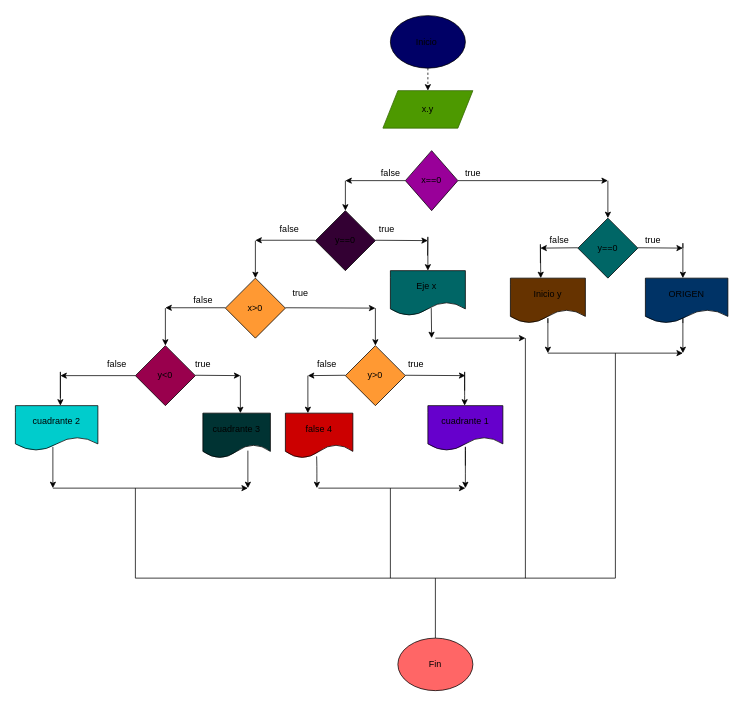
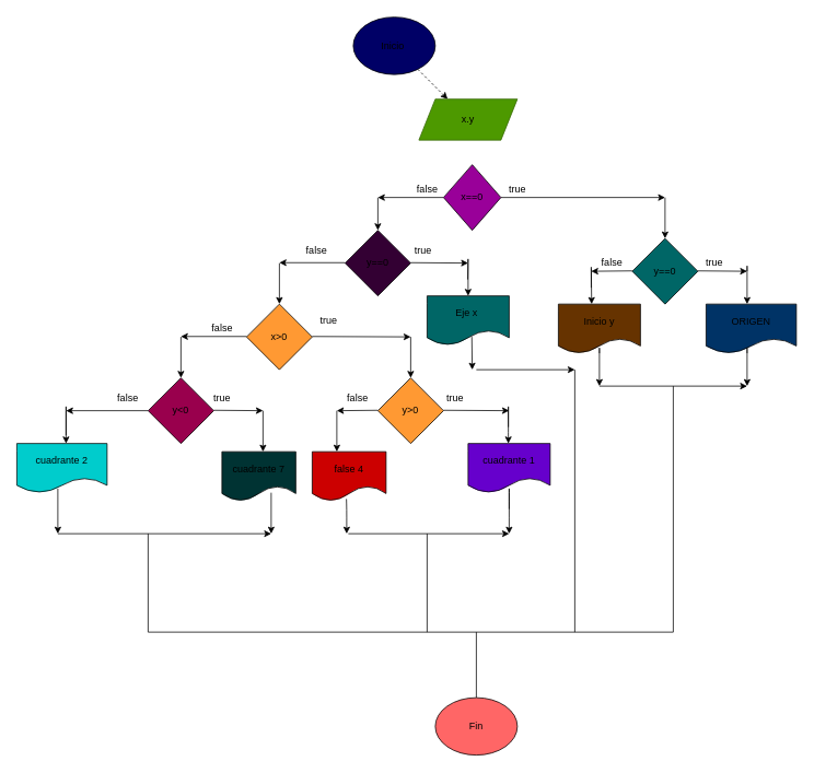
  <mxCell id="0" />
  <mxCell id="1" parent="0" />
  <mxCell id="2" value="" style="edgeStyle=none;html=1;dashed=1;" parent="1" source="3" target="4" edge="1"><mxGeometry relative="1" as="geometry" /></mxCell>
- <mxCell id="3" value="Inicio&amp;nbsp;" style="ellipse;whiteSpace=wrap;html=1;fillColor=#000066;" parent="1" vertex="1"><mxGeometry x="520" y="20" width="100" height="70" as="geometry" /></mxCell>
+ <mxCell id="3" value="Inicio&amp;nbsp;" style="ellipse;whiteSpace=wrap;html=1;fillColor=#000066;" parent="1" vertex="1"><mxGeometry x="430" y="20" width="100" height="70" as="geometry" /></mxCell>
  <mxCell id="4" value="x.y" style="shape=parallelogram;perimeter=parallelogramPerimeter;whiteSpace=wrap;html=1;fixedSize=1;strokeColor=#336600;fillColor=#4D9900;" parent="1" vertex="1"><mxGeometry x="510" y="120" width="120" height="50" as="geometry" /></mxCell>
  <mxCell id="5" value="" style="edgeStyle=none;html=1;" parent="1" source="7" edge="1"><mxGeometry relative="1" as="geometry"><mxPoint x="810" y="240" as="targetPoint" /></mxGeometry></mxCell>
  <mxCell id="6" value="" style="edgeStyle=none;html=1;" parent="1" source="7" edge="1"><mxGeometry relative="1" as="geometry"><mxPoint x="460" y="240" as="targetPoint" /></mxGeometry></mxCell>
  <mxCell id="7" value="x==0" style="rhombus;whiteSpace=wrap;html=1;fillColor=#990099;" parent="1" vertex="1"><mxGeometry x="540" y="200" width="70" height="80" as="geometry" /></mxCell>
  <mxCell id="8" value="" style="edgeStyle=none;html=1;" parent="1" edge="1"><mxGeometry relative="1" as="geometry"><mxPoint x="460" y="240" as="sourcePoint" /><mxPoint x="460" y="280" as="targetPoint" /></mxGeometry></mxCell>
  <mxCell id="9" style="edgeStyle=none;html=1;" parent="1" edge="1"><mxGeometry relative="1" as="geometry"><mxPoint x="430" y="330" as="targetPoint" /><mxPoint x="437" y="328" as="sourcePoint" /></mxGeometry></mxCell>
  <mxCell id="10" value="y==0" style="rhombus;whiteSpace=wrap;html=1;fillColor=#330033;" parent="1" vertex="1"><mxGeometry x="420" y="280" width="80" height="80" as="geometry" /></mxCell>
  <mxCell id="11" value="" style="edgeStyle=none;html=1;" parent="1" edge="1"><mxGeometry relative="1" as="geometry"><mxPoint x="420" y="319.5" as="sourcePoint" /><mxPoint x="340" y="319.5" as="targetPoint" /></mxGeometry></mxCell>
  <mxCell id="12" value="" style="edgeStyle=none;html=1;" parent="1" edge="1"><mxGeometry relative="1" as="geometry"><mxPoint x="340" y="320" as="sourcePoint" /><mxPoint x="340" y="370" as="targetPoint" /></mxGeometry></mxCell>
  <mxCell id="13" value="x&amp;gt;0" style="rhombus;whiteSpace=wrap;html=1;fillColor=#FF9933;" parent="1" vertex="1"><mxGeometry x="300" y="370" width="80" height="80" as="geometry" /></mxCell>
  <mxCell id="14" value="" style="edgeStyle=none;html=1;" parent="1" edge="1"><mxGeometry relative="1" as="geometry"><mxPoint x="500" y="319.5" as="sourcePoint" /><mxPoint x="570" y="320" as="targetPoint" /></mxGeometry></mxCell>
  <mxCell id="15" value="" style="edgeStyle=none;html=1;" parent="1" edge="1"><mxGeometry relative="1" as="geometry"><mxPoint x="569.5" y="340" as="sourcePoint" /><mxPoint x="570" y="360" as="targetPoint" /><Array as="points"><mxPoint x="570" y="310" /></Array></mxGeometry></mxCell>
  <mxCell id="16" value="Eje x&amp;nbsp;" style="shape=document;whiteSpace=wrap;html=1;boundedLbl=1;fillColor=#006666;" parent="1" vertex="1"><mxGeometry x="520" y="360" width="100" height="60" as="geometry" /></mxCell>
  <mxCell id="17" value="" style="edgeStyle=none;html=1;" parent="1" edge="1"><mxGeometry relative="1" as="geometry"><mxPoint x="300" y="409.5" as="sourcePoint" /><mxPoint x="220" y="409.5" as="targetPoint" /></mxGeometry></mxCell>
  <mxCell id="18" value="" style="edgeStyle=none;html=1;" parent="1" edge="1"><mxGeometry relative="1" as="geometry"><mxPoint x="220" y="410" as="sourcePoint" /><mxPoint x="220" y="460" as="targetPoint" /></mxGeometry></mxCell>
  <mxCell id="19" value="y&amp;lt;0" style="rhombus;whiteSpace=wrap;html=1;fillColor=#99004D;" parent="1" vertex="1"><mxGeometry x="180" y="460" width="80" height="80" as="geometry" /></mxCell>
  <mxCell id="20" value="" style="edgeStyle=none;html=1;exitX=0;exitY=0.5;exitDx=0;exitDy=0;" parent="1" source="19" edge="1"><mxGeometry relative="1" as="geometry"><mxPoint x="160" y="500" as="sourcePoint" /><mxPoint x="80" y="500" as="targetPoint" /></mxGeometry></mxCell>
  <mxCell id="21" value="" style="edgeStyle=none;html=1;" parent="1" edge="1"><mxGeometry relative="1" as="geometry"><mxPoint x="80" y="530" as="sourcePoint" /><mxPoint x="80" y="540" as="targetPoint" /><Array as="points"><mxPoint x="80" y="490" /></Array></mxGeometry></mxCell>
  <mxCell id="22" value="" style="edgeStyle=none;html=1;" parent="1" edge="1"><mxGeometry relative="1" as="geometry"><mxPoint x="380" y="409.5" as="sourcePoint" /><mxPoint x="500" y="410" as="targetPoint" /></mxGeometry></mxCell>
  <mxCell id="23" value="cuadrante 2" style="shape=document;whiteSpace=wrap;html=1;boundedLbl=1;fillColor=#00CCCC;" parent="1" vertex="1"><mxGeometry x="20" y="540" width="110" height="60" as="geometry" /></mxCell>
  <mxCell id="24" value="" style="edgeStyle=none;html=1;" parent="1" edge="1"><mxGeometry relative="1" as="geometry"><mxPoint x="260" y="499.5" as="sourcePoint" /><mxPoint x="320" y="500" as="targetPoint" /></mxGeometry></mxCell>
  <mxCell id="25" value="" style="edgeStyle=none;html=1;" parent="1" edge="1"><mxGeometry relative="1" as="geometry"><mxPoint x="320" y="500" as="sourcePoint" /><mxPoint x="320" y="550" as="targetPoint" /></mxGeometry></mxCell>
- <mxCell id="26" value="cuadrante 3" style="shape=document;whiteSpace=wrap;html=1;boundedLbl=1;fillColor=#003333;" parent="1" vertex="1"><mxGeometry x="270" y="550" width="90" height="60" as="geometry" /></mxCell>
+ <mxCell id="26" value="cuadrante 7" style="shape=document;whiteSpace=wrap;html=1;boundedLbl=1;fillColor=#003333;" parent="1" vertex="1"><mxGeometry x="270" y="550" width="90" height="60" as="geometry" /></mxCell>
  <mxCell id="27" value="" style="edgeStyle=none;html=1;" parent="1" edge="1"><mxGeometry relative="1" as="geometry"><mxPoint x="70" y="595" as="sourcePoint" /><mxPoint x="70" y="650" as="targetPoint" /></mxGeometry></mxCell>
  <mxCell id="28" value="" style="edgeStyle=none;html=1;" parent="1" edge="1"><mxGeometry relative="1" as="geometry"><mxPoint x="330" y="600" as="sourcePoint" /><mxPoint x="330" y="650" as="targetPoint" /></mxGeometry></mxCell>
  <mxCell id="29" value="" style="edgeStyle=none;html=1;" parent="1" edge="1"><mxGeometry relative="1" as="geometry"><mxPoint x="70" y="650" as="sourcePoint" /><mxPoint x="330" y="650" as="targetPoint" /></mxGeometry></mxCell>
  <mxCell id="30" value="" style="edgeStyle=none;html=1;" parent="1" edge="1"><mxGeometry relative="1" as="geometry"><mxPoint x="500" y="410" as="sourcePoint" /><mxPoint x="500" y="460" as="targetPoint" /></mxGeometry></mxCell>
  <mxCell id="31" value="y&amp;gt;0" style="rhombus;whiteSpace=wrap;html=1;fillColor=#FF9933;" parent="1" vertex="1"><mxGeometry x="460" y="460" width="80" height="80" as="geometry" /></mxCell>
  <mxCell id="32" value="" style="edgeStyle=none;html=1;" parent="1" edge="1"><mxGeometry relative="1" as="geometry"><mxPoint x="460" y="499.5" as="sourcePoint" /><mxPoint x="410" y="500" as="targetPoint" /></mxGeometry></mxCell>
  <mxCell id="33" value="" style="edgeStyle=none;html=1;" parent="1" edge="1"><mxGeometry relative="1" as="geometry"><mxPoint x="410" y="500" as="sourcePoint" /><mxPoint x="410" y="550" as="targetPoint" /></mxGeometry></mxCell>
  <mxCell id="34" value="false 4" style="shape=document;whiteSpace=wrap;html=1;boundedLbl=1;fillColor=#CC0000;" parent="1" vertex="1"><mxGeometry x="380" y="550" width="90" height="60" as="geometry" /></mxCell>
  <mxCell id="35" value="" style="edgeStyle=none;html=1;" parent="1" edge="1"><mxGeometry relative="1" as="geometry"><mxPoint x="540" y="499.5" as="sourcePoint" /><mxPoint x="620" y="500" as="targetPoint" /></mxGeometry></mxCell>
  <mxCell id="36" value="" style="edgeStyle=none;html=1;" parent="1" edge="1"><mxGeometry relative="1" as="geometry"><mxPoint x="619" y="520" as="sourcePoint" /><mxPoint x="619" y="540" as="targetPoint" /><Array as="points"><mxPoint x="619" y="490" /><mxPoint x="619" y="520" /></Array></mxGeometry></mxCell>
  <mxCell id="37" value="cuadrante 1" style="shape=document;whiteSpace=wrap;html=1;boundedLbl=1;fillColor=#6600CC;" parent="1" vertex="1"><mxGeometry x="570" y="540" width="100" height="60" as="geometry" /></mxCell>
  <mxCell id="38" value="" style="edgeStyle=none;html=1;exitX=0.463;exitY=0.961;exitDx=0;exitDy=0;exitPerimeter=0;" parent="1" source="34" edge="1"><mxGeometry relative="1" as="geometry"><mxPoint x="430" y="640" as="sourcePoint" /><mxPoint x="422" y="650" as="targetPoint" /><Array as="points"><mxPoint x="422" y="620" /></Array></mxGeometry></mxCell>
  <mxCell id="39" value="" style="edgeStyle=none;html=1;" parent="1" edge="1"><mxGeometry relative="1" as="geometry"><mxPoint x="620" y="620" as="sourcePoint" /><mxPoint x="620" y="650" as="targetPoint" /><Array as="points"><mxPoint x="620" y="590" /><mxPoint x="620" y="620" /></Array></mxGeometry></mxCell>
  <mxCell id="40" value="" style="edgeStyle=none;html=1;" parent="1" edge="1"><mxGeometry relative="1" as="geometry"><mxPoint x="424" y="650" as="sourcePoint" /><mxPoint x="620" y="650" as="targetPoint" /></mxGeometry></mxCell>
  <mxCell id="41" value="" style="edgeStyle=none;html=1;" parent="1" edge="1"><mxGeometry relative="1" as="geometry"><mxPoint x="574.5" y="410" as="sourcePoint" /><mxPoint x="575" y="450" as="targetPoint" /></mxGeometry></mxCell>
  <mxCell id="42" value="" style="edgeStyle=none;html=1;" parent="1" edge="1"><mxGeometry relative="1" as="geometry"><mxPoint x="580" y="450" as="sourcePoint" /><mxPoint x="700" y="450" as="targetPoint" /></mxGeometry></mxCell>
  <mxCell id="43" value="" style="edgeStyle=none;html=1;" parent="1" edge="1"><mxGeometry relative="1" as="geometry"><mxPoint x="810" y="240" as="sourcePoint" /><mxPoint x="810" y="290" as="targetPoint" /></mxGeometry></mxCell>
  <mxCell id="44" value="y==0" style="rhombus;whiteSpace=wrap;html=1;fillColor=#006666;" parent="1" vertex="1"><mxGeometry x="770" y="290" width="80" height="80" as="geometry" /></mxCell>
  <mxCell id="45" value="" style="edgeStyle=none;html=1;" parent="1" edge="1"><mxGeometry relative="1" as="geometry"><mxPoint x="770" y="329.5" as="sourcePoint" /><mxPoint x="720" y="330" as="targetPoint" /><Array as="points"><mxPoint x="770" y="329.5" /></Array></mxGeometry></mxCell>
  <mxCell id="46" value="" style="edgeStyle=none;html=1;" parent="1" edge="1"><mxGeometry relative="1" as="geometry"><mxPoint x="720" y="350" as="sourcePoint" /><mxPoint x="720.5" y="370" as="targetPoint" /><Array as="points"><mxPoint x="720" y="320" /></Array></mxGeometry></mxCell>
  <mxCell id="47" value="" style="edgeStyle=none;html=1;" parent="1" edge="1"><mxGeometry relative="1" as="geometry"><mxPoint x="850" y="329.5" as="sourcePoint" /><mxPoint x="910" y="330" as="targetPoint" /></mxGeometry></mxCell>
  <mxCell id="48" value="" style="edgeStyle=none;html=1;" parent="1" edge="1"><mxGeometry relative="1" as="geometry"><mxPoint x="910" y="330" as="sourcePoint" /><mxPoint x="910" y="370" as="targetPoint" /><Array as="points"><mxPoint x="910" y="320" /></Array></mxGeometry></mxCell>
  <mxCell id="49" value="Inicio y" style="shape=document;whiteSpace=wrap;html=1;boundedLbl=1;fillColor=#663300;" parent="1" vertex="1"><mxGeometry x="680" y="370" width="100" height="60" as="geometry" /></mxCell>
  <mxCell id="50" value="ORIGEN" style="shape=document;whiteSpace=wrap;html=1;boundedLbl=1;fillColor=#003366;" parent="1" vertex="1"><mxGeometry x="860" y="370" width="110" height="60" as="geometry" /></mxCell>
  <mxCell id="51" value="" style="edgeStyle=none;html=1;" parent="1" edge="1"><mxGeometry relative="1" as="geometry"><mxPoint x="730" y="430" as="sourcePoint" /><mxPoint x="730" y="470" as="targetPoint" /><Array as="points"><mxPoint x="730" y="420" /></Array></mxGeometry></mxCell>
  <mxCell id="52" value="" style="edgeStyle=none;html=1;" parent="1" edge="1"><mxGeometry relative="1" as="geometry"><mxPoint x="910" y="430" as="sourcePoint" /><mxPoint x="910" y="470" as="targetPoint" /><Array as="points"><mxPoint x="910" y="420" /></Array></mxGeometry></mxCell>
  <mxCell id="53" value="" style="edgeStyle=none;html=1;" parent="1" edge="1"><mxGeometry relative="1" as="geometry"><mxPoint x="730" y="470" as="sourcePoint" /><mxPoint x="910" y="470" as="targetPoint" /></mxGeometry></mxCell>
  <mxCell id="54" value="" style="endArrow=none;html=1;" parent="1" edge="1"><mxGeometry width="50" height="50" relative="1" as="geometry"><mxPoint x="180" y="770" as="sourcePoint" /><mxPoint x="180" y="650" as="targetPoint" /></mxGeometry></mxCell>
  <mxCell id="55" value="" style="endArrow=none;html=1;" parent="1" edge="1"><mxGeometry width="50" height="50" relative="1" as="geometry"><mxPoint x="820" y="770" as="sourcePoint" /><mxPoint x="820" y="470" as="targetPoint" /></mxGeometry></mxCell>
  <mxCell id="56" value="" style="endArrow=none;html=1;" parent="1" edge="1"><mxGeometry width="50" height="50" relative="1" as="geometry"><mxPoint x="520" y="770" as="sourcePoint" /><mxPoint x="520" y="650" as="targetPoint" /></mxGeometry></mxCell>
  <mxCell id="57" value="" style="endArrow=none;html=1;" parent="1" edge="1"><mxGeometry width="50" height="50" relative="1" as="geometry"><mxPoint x="180" y="770" as="sourcePoint" /><mxPoint x="820" y="770" as="targetPoint" /></mxGeometry></mxCell>
  <mxCell id="58" value="" style="endArrow=none;html=1;" parent="1" edge="1"><mxGeometry width="50" height="50" relative="1" as="geometry"><mxPoint x="700" y="770" as="sourcePoint" /><mxPoint x="700" y="450" as="targetPoint" /></mxGeometry></mxCell>
  <mxCell id="59" value="" style="endArrow=none;html=1;" parent="1" edge="1"><mxGeometry width="50" height="50" relative="1" as="geometry"><mxPoint x="580" y="850" as="sourcePoint" /><mxPoint x="580" y="770" as="targetPoint" /></mxGeometry></mxCell>
  <mxCell id="60" value="Fin" style="ellipse;whiteSpace=wrap;html=1;fillColor=#FF6666;" parent="1" vertex="1"><mxGeometry x="530" y="850" width="100" height="70" as="geometry" /></mxCell>
  <mxCell id="61" value="false" style="text;html=1;align=center;verticalAlign=middle;resizable=0;points=[];autosize=1;strokeColor=none;fillColor=none;" parent="1" vertex="1"><mxGeometry x="495" y="215" width="50" height="30" as="geometry" /></mxCell>
  <mxCell id="62" value="true" style="text;html=1;align=center;verticalAlign=middle;resizable=0;points=[];autosize=1;strokeColor=none;fillColor=none;" parent="1" vertex="1"><mxGeometry x="610" y="215" width="40" height="30" as="geometry" /></mxCell>
  <mxCell id="63" value="false" style="text;html=1;align=center;verticalAlign=middle;resizable=0;points=[];autosize=1;strokeColor=none;fillColor=none;" parent="1" vertex="1"><mxGeometry x="360" y="290" width="50" height="30" as="geometry" /></mxCell>
  <mxCell id="64" value="true" style="text;html=1;align=center;verticalAlign=middle;resizable=0;points=[];autosize=1;strokeColor=none;fillColor=none;" parent="1" vertex="1"><mxGeometry x="495" y="290" width="40" height="30" as="geometry" /></mxCell>
  <mxCell id="65" value="false" style="text;html=1;align=center;verticalAlign=middle;resizable=0;points=[];autosize=1;strokeColor=none;fillColor=none;" parent="1" vertex="1"><mxGeometry x="245" y="385" width="50" height="30" as="geometry" /></mxCell>
  <mxCell id="66" value="true" style="text;html=1;align=center;verticalAlign=middle;resizable=0;points=[];autosize=1;strokeColor=none;fillColor=none;" parent="1" vertex="1"><mxGeometry x="380" y="375" width="40" height="30" as="geometry" /></mxCell>
  <mxCell id="67" value="false" style="text;html=1;align=center;verticalAlign=middle;resizable=0;points=[];autosize=1;strokeColor=none;fillColor=none;" vertex="1" parent="1"><mxGeometry x="130" y="470" width="50" height="30" as="geometry" /></mxCell>
  <mxCell id="68" value="true" style="text;html=1;align=center;verticalAlign=middle;resizable=0;points=[];autosize=1;strokeColor=none;fillColor=none;" vertex="1" parent="1"><mxGeometry x="250" y="470" width="40" height="30" as="geometry" /></mxCell>
  <mxCell id="69" value="false" style="text;html=1;align=center;verticalAlign=middle;resizable=0;points=[];autosize=1;strokeColor=none;fillColor=none;" vertex="1" parent="1"><mxGeometry x="720" y="305" width="50" height="30" as="geometry" /></mxCell>
  <mxCell id="70" value="true" style="text;html=1;align=center;verticalAlign=middle;resizable=0;points=[];autosize=1;strokeColor=none;fillColor=none;" vertex="1" parent="1"><mxGeometry x="850" y="305" width="40" height="30" as="geometry" /></mxCell>
  <mxCell id="71" value="false" style="text;html=1;align=center;verticalAlign=middle;resizable=0;points=[];autosize=1;strokeColor=none;fillColor=none;" vertex="1" parent="1"><mxGeometry x="410" y="470" width="50" height="30" as="geometry" /></mxCell>
  <mxCell id="72" value="true" style="text;html=1;align=center;verticalAlign=middle;resizable=0;points=[];autosize=1;strokeColor=none;fillColor=none;" vertex="1" parent="1"><mxGeometry x="534" y="470" width="40" height="30" as="geometry" /></mxCell>
